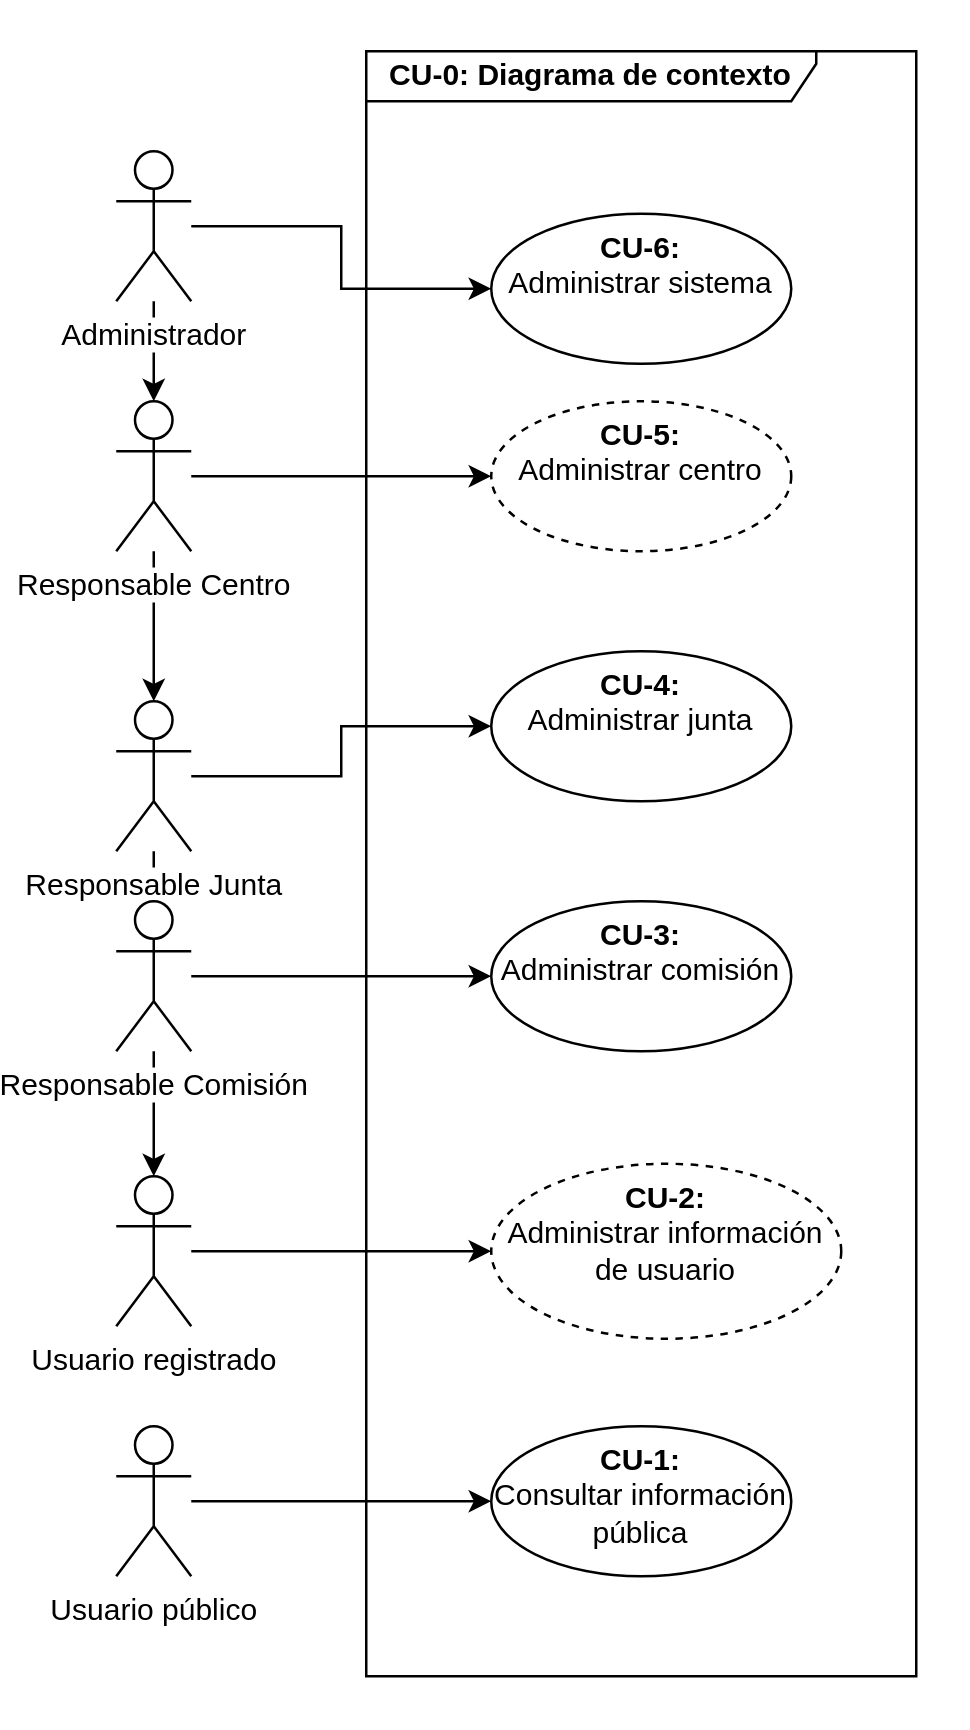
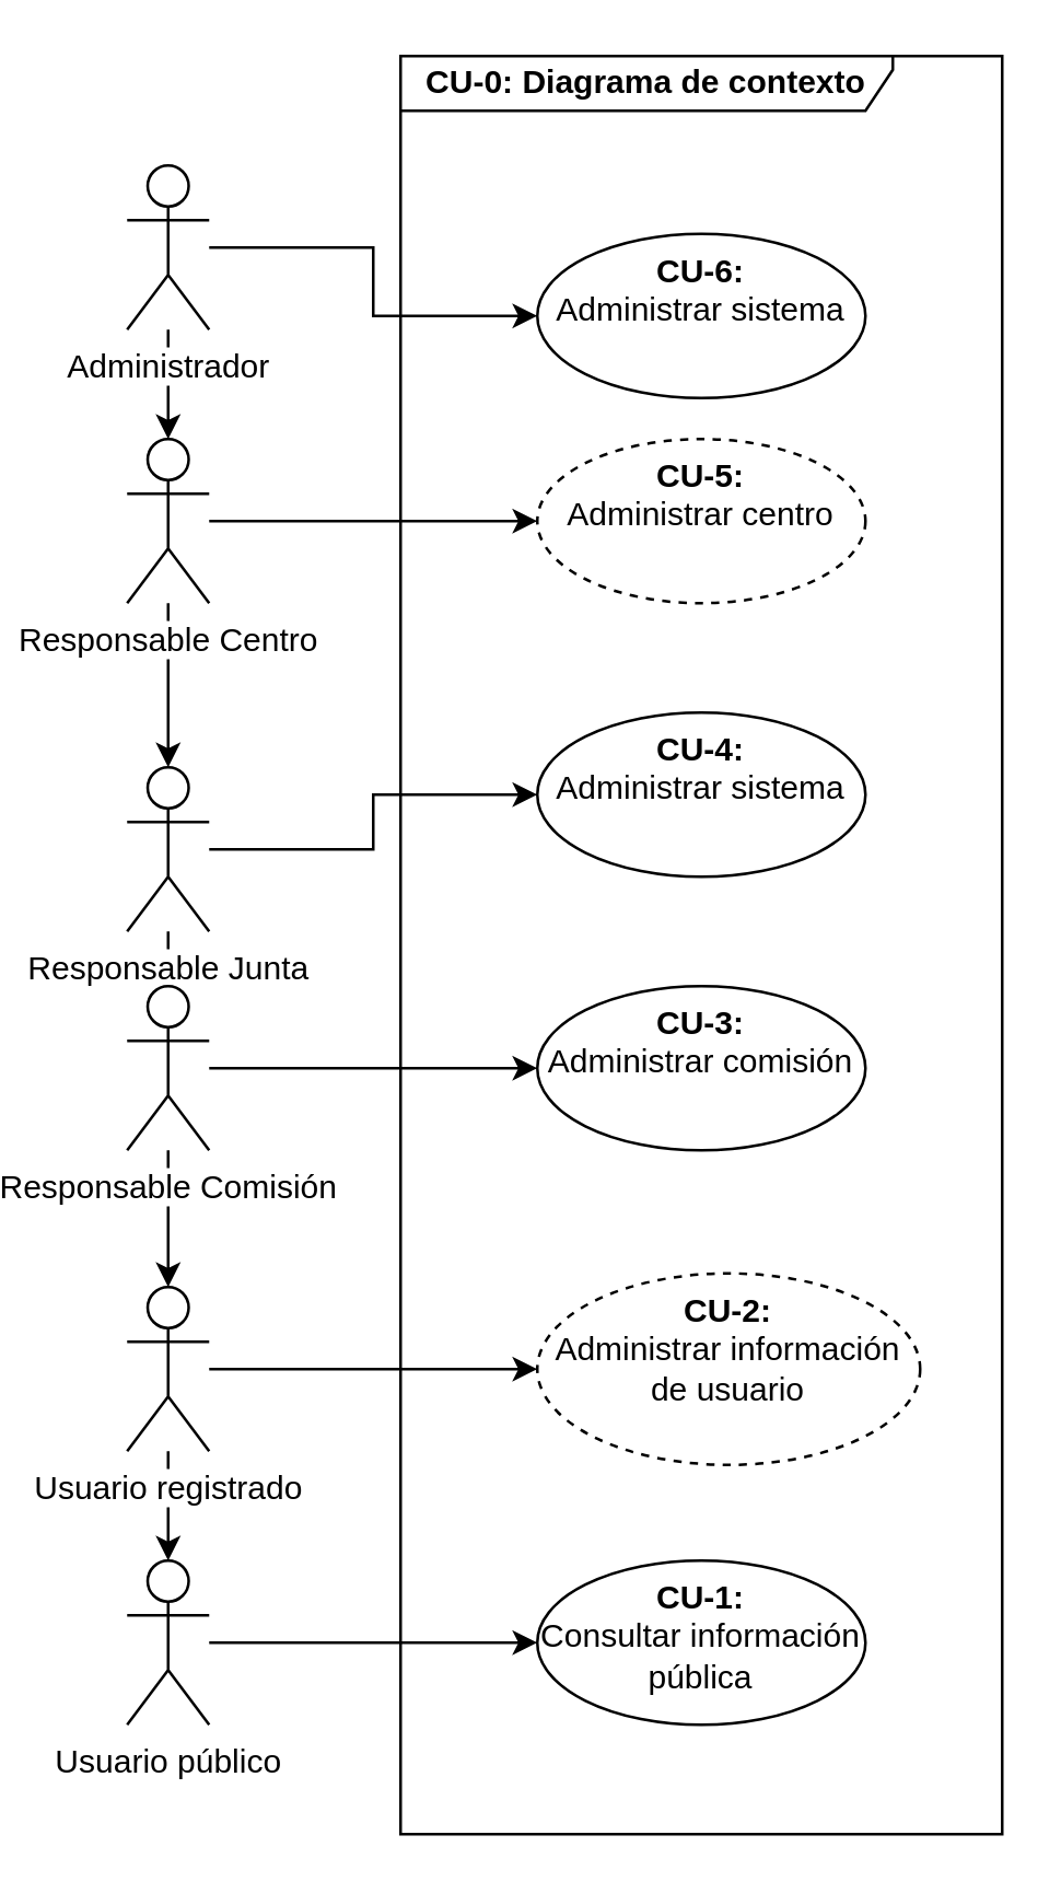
  <mxCell id="0" />
  <mxCell id="1" parent="0" />
  <mxCell id="2" value="" style="edgeStyle=orthogonalEdgeStyle;rounded=0;orthogonalLoop=1;jettySize=auto;html=1;" parent="1" source="9" target="12" edge="1"><mxGeometry relative="1" as="geometry" /></mxCell>
  <mxCell id="3" value="" style="edgeStyle=orthogonalEdgeStyle;rounded=0;orthogonalLoop=1;jettySize=auto;html=1;" parent="1" source="7" target="9" edge="1"><mxGeometry relative="1" as="geometry" /></mxCell>
  <mxCell id="4" value="" style="edgeStyle=orthogonalEdgeStyle;rounded=0;orthogonalLoop=1;jettySize=auto;html=1;" parent="1" source="18" target="7" edge="1"><mxGeometry relative="1" as="geometry" /></mxCell>
  <mxCell id="5" value="" style="edgeStyle=orthogonalEdgeStyle;rounded=0;orthogonalLoop=1;jettySize=auto;html=1;" parent="1" source="18" target="17" edge="1"><mxGeometry relative="1" as="geometry" /></mxCell>
  <mxCell id="6" value="" style="edgeStyle=orthogonalEdgeStyle;rounded=0;orthogonalLoop=1;jettySize=auto;html=1;" parent="1" source="7" target="16" edge="1"><mxGeometry relative="1" as="geometry" /></mxCell>
  <mxCell id="7" value="&lt;span style=&quot;background-color: rgb(255 , 255 , 255)&quot;&gt;Responsable Centro&lt;/span&gt;" style="shape=umlActor;verticalLabelPosition=bottom;verticalAlign=top;html=1;outlineConnect=0;" parent="1" vertex="1"><mxGeometry x="20" y="160" width="30" height="60" as="geometry" /></mxCell>
  <mxCell id="8" value="" style="edgeStyle=orthogonalEdgeStyle;rounded=0;orthogonalLoop=1;jettySize=auto;html=1;" parent="1" source="9" target="15" edge="1"><mxGeometry relative="1" as="geometry" /></mxCell>
  <mxCell id="9" value="&lt;span style=&quot;background-color: rgb(255 , 255 , 255)&quot;&gt;Responsable Junta&lt;/span&gt;" style="shape=umlActor;verticalLabelPosition=bottom;verticalAlign=top;html=1;outlineConnect=0;" parent="1" vertex="1"><mxGeometry x="20" y="280" width="30" height="60" as="geometry" /></mxCell>
  <mxCell id="10" value="" style="edgeStyle=orthogonalEdgeStyle;rounded=0;orthogonalLoop=1;jettySize=auto;html=1;" parent="1" source="12" target="14" edge="1"><mxGeometry relative="1" as="geometry" /></mxCell>
  <mxCell id="11" value="" style="edgeStyle=orthogonalEdgeStyle;rounded=0;orthogonalLoop=1;jettySize=auto;html=1;" parent="1" source="12" target="21" edge="1"><mxGeometry relative="1" as="geometry" /></mxCell>
  <mxCell id="12" value="&lt;span style=&quot;background-color: rgb(255 , 255 , 255)&quot;&gt;Responsable Comisión&lt;/span&gt;" style="shape=umlActor;verticalLabelPosition=bottom;verticalAlign=top;html=1;outlineConnect=0;" parent="1" vertex="1"><mxGeometry x="20" y="360" width="30" height="60" as="geometry" /></mxCell>
  <mxCell id="13" value="CU-0: Diagrama de contexto" style="shape=umlFrame;whiteSpace=wrap;html=1;width=180;height=20;fontStyle=1" parent="1" vertex="1"><mxGeometry x="120" y="20" width="220" height="650" as="geometry" /></mxCell>
  <mxCell id="14" value="&lt;b&gt;CU-3: &lt;br&gt;&lt;/b&gt;Administrar comisión" style="ellipse;whiteSpace=wrap;html=1;verticalAlign=top;" parent="1" vertex="1"><mxGeometry x="170" y="360" width="120" height="60" as="geometry" /></mxCell>
- <mxCell id="15" value="&lt;b&gt;CU-4:&lt;br&gt;&lt;/b&gt;Administrar junta" style="ellipse;whiteSpace=wrap;html=1;verticalAlign=top;" parent="1" vertex="1"><mxGeometry x="170" y="260" width="120" height="60" as="geometry" /></mxCell>
+ <mxCell id="15" value="&lt;b&gt;CU-4:&lt;br&gt;&lt;/b&gt;Administrar sistema" style="ellipse;whiteSpace=wrap;html=1;verticalAlign=top;" parent="1" vertex="1"><mxGeometry x="170" y="260" width="120" height="60" as="geometry" /></mxCell>
  <mxCell id="16" value="&lt;b&gt;CU-5:&lt;br&gt;&lt;/b&gt;Administrar centro" style="ellipse;whiteSpace=wrap;html=1;verticalAlign=top;dashed=1;" parent="1" vertex="1"><mxGeometry x="170" y="160" width="120" height="60" as="geometry" /></mxCell>
  <mxCell id="17" value="&lt;b&gt;CU-6:&lt;br&gt;&lt;/b&gt;Administrar sistema" style="ellipse;whiteSpace=wrap;html=1;verticalAlign=top;" parent="1" vertex="1"><mxGeometry x="170" y="85" width="120" height="60" as="geometry" /></mxCell>
  <mxCell id="18" value="&lt;span style=&quot;background-color: rgb(255 , 255 , 255)&quot;&gt;Administrador&lt;/span&gt;" style="shape=umlActor;verticalLabelPosition=bottom;verticalAlign=top;html=1;outlineConnect=0;" parent="1" vertex="1"><mxGeometry x="20" y="60" width="30" height="60" as="geometry" /></mxCell>
+ <mxCell id="19" value="" style="edgeStyle=orthogonalEdgeStyle;rounded=0;orthogonalLoop=1;jettySize=auto;html=1;" parent="1" source="21" target="23" edge="1"><mxGeometry relative="1" as="geometry" /></mxCell>
  <mxCell id="20" value="" style="edgeStyle=orthogonalEdgeStyle;rounded=0;orthogonalLoop=1;jettySize=auto;html=1;" parent="1" source="21" target="25" edge="1"><mxGeometry relative="1" as="geometry" /></mxCell>
  <mxCell id="21" value="&lt;span style=&quot;background-color: rgb(255 , 255 , 255)&quot;&gt;Usuario registrado&lt;/span&gt;" style="shape=umlActor;verticalLabelPosition=bottom;verticalAlign=top;html=1;outlineConnect=0;" parent="1" vertex="1"><mxGeometry x="20" y="470" width="30" height="60" as="geometry" /></mxCell>
  <mxCell id="22" value="" style="edgeStyle=orthogonalEdgeStyle;rounded=0;orthogonalLoop=1;jettySize=auto;html=1;" parent="1" source="23" target="24" edge="1"><mxGeometry relative="1" as="geometry" /></mxCell>
  <mxCell id="23" value="&lt;span style=&quot;background-color: rgb(255 , 255 , 255)&quot;&gt;Usuario público&lt;/span&gt;" style="shape=umlActor;verticalLabelPosition=bottom;verticalAlign=top;html=1;outlineConnect=0;" parent="1" vertex="1"><mxGeometry x="20" y="570" width="30" height="60" as="geometry" /></mxCell>
  <mxCell id="24" value="&lt;b&gt;CU-1: &lt;br&gt;&lt;/b&gt;Consultar información pública" style="ellipse;whiteSpace=wrap;html=1;verticalAlign=top;" parent="1" vertex="1"><mxGeometry x="170" y="570" width="120" height="60" as="geometry" /></mxCell>
  <mxCell id="25" value="&lt;b&gt;CU-2:&lt;br&gt;&lt;/b&gt;Administrar información de usuario" style="ellipse;whiteSpace=wrap;html=1;verticalAlign=top;dashed=1;" parent="1" vertex="1"><mxGeometry x="170" y="465" width="140" height="70" as="geometry" /></mxCell>
